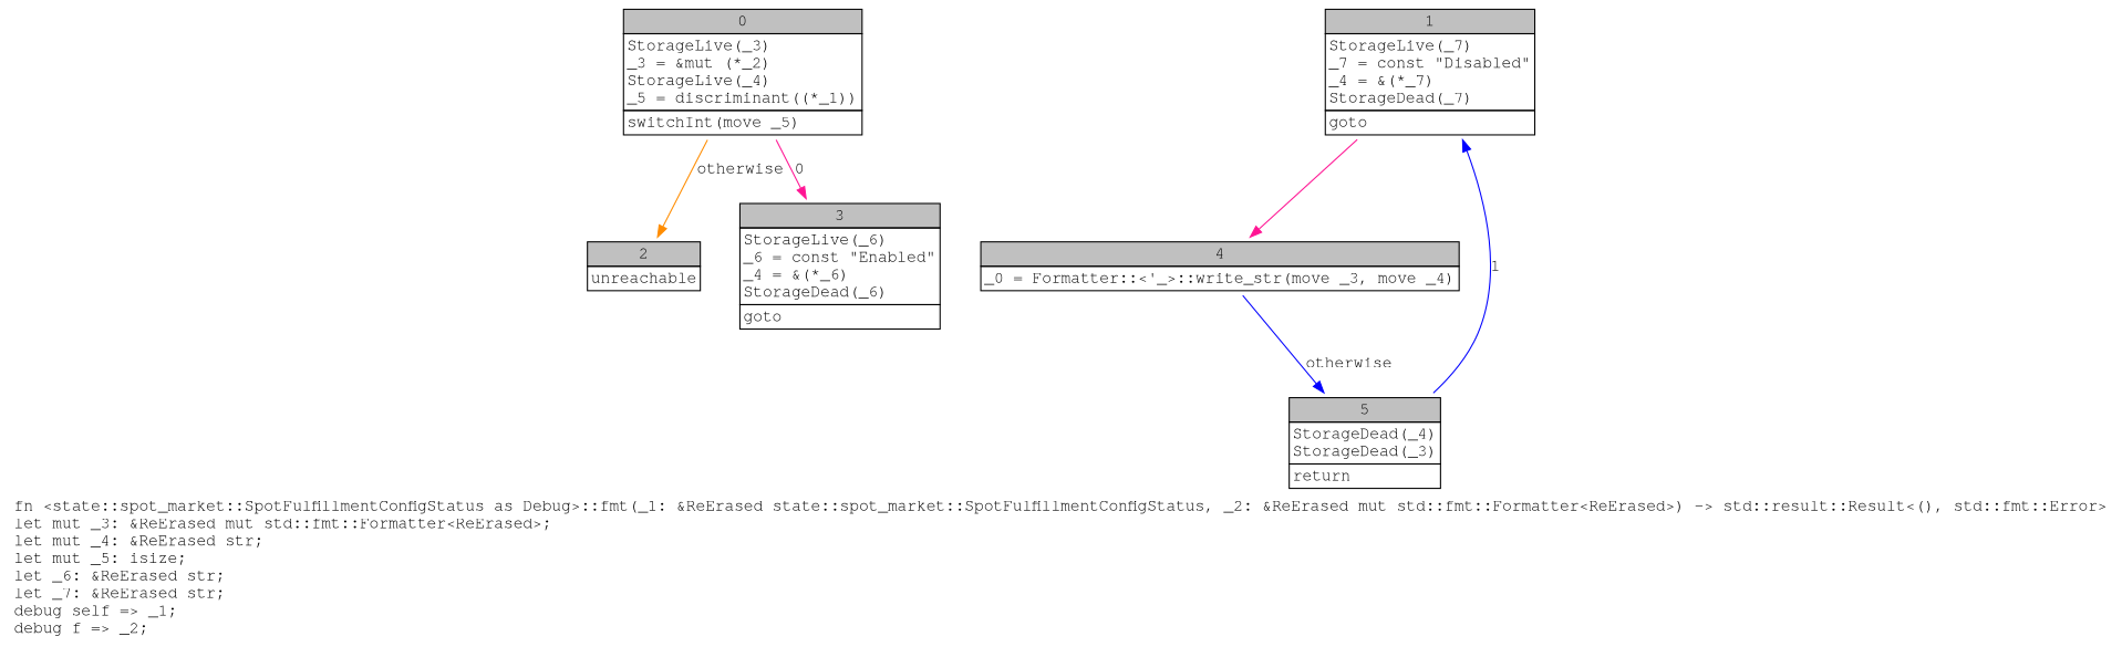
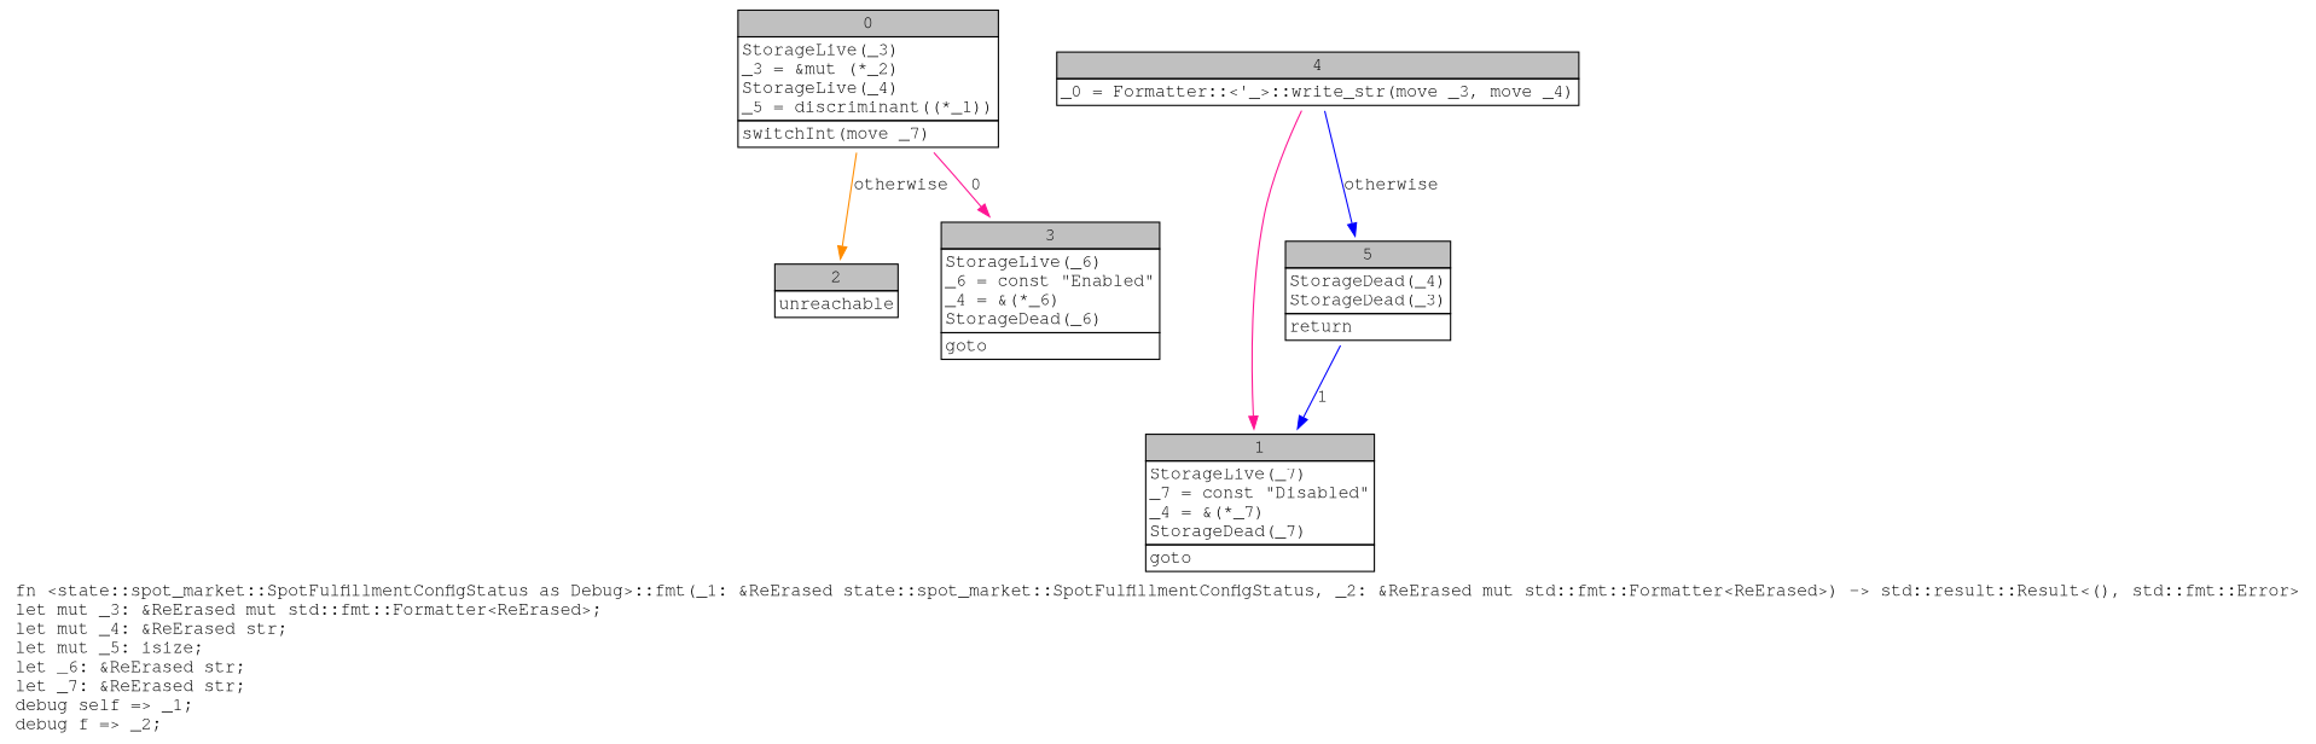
  digraph {
    fontname="Courier, monospace"
    label=<fn &lt;state::spot_market::SpotFulfillmentConfigStatus as Debug&gt;::fmt(_1: &amp;ReErased state::spot_market::SpotFulfillmentConfigStatus, _2: &amp;ReErased mut std::fmt::Formatter&lt;ReErased&gt;) -&gt; std::result::Result&lt;(), std::fmt::Error&gt;<br align="left"/>let mut _3: &amp;ReErased mut std::fmt::Formatter&lt;ReErased&gt;;<br align="left"/>let mut _4: &amp;ReErased str;<br align="left"/>let mut _5: isize;<br align="left"/>let _6: &amp;ReErased str;<br align="left"/>let _7: &amp;ReErased str;<br align="left"/>debug self =&gt; _1;<br align="left"/>debug f =&gt; _2;<br align="left"/>>
    node [fontname="Courier, monospace" shape=none]
    edge [color=deeppink fontname="Courier, monospace"]
-   n1 [label=<<table border="0" cellborder="1" cellspacing="0"><tr><td bgcolor="gray" align="center" colspan="1">0</td></tr><tr><td align="left" balign="left">StorageLive(_3)<br/>_3 = &amp;mut (*_2)<br/>StorageLive(_4)<br/>_5 = discriminant((*_1))<br/></td></tr><tr><td align="left">switchInt(move _5)</td></tr></table>>]
+   n1 [label=<<table border="0" cellborder="1" cellspacing="0"><tr><td bgcolor="gray" align="center" colspan="1">0</td></tr><tr><td align="left" balign="left">StorageLive(_3)<br/>_3 = &amp;mut (*_2)<br/>StorageLive(_4)<br/>_5 = discriminant((*_1))<br/></td></tr><tr><td align="left">switchInt(move _7)</td></tr></table>>]
    n2 [label=<<table border="0" cellborder="1" cellspacing="0"><tr><td bgcolor="gray" align="center" colspan="1">2</td></tr><tr><td align="left">unreachable</td></tr></table>>]
    n3 [label=<<table border="0" cellborder="1" cellspacing="0"><tr><td bgcolor="gray" align="center" colspan="1">3</td></tr><tr><td align="left" balign="left">StorageLive(_6)<br/>_6 = const &quot;Enabled&quot;<br/>_4 = &amp;(*_6)<br/>StorageDead(_6)<br/></td></tr><tr><td align="left">goto</td></tr></table>>]
    n4 [label=<<table border="0" cellborder="1" cellspacing="0"><tr><td bgcolor="gray" align="center" colspan="1">1</td></tr><tr><td align="left" balign="left">StorageLive(_7)<br/>_7 = const &quot;Disabled&quot;<br/>_4 = &amp;(*_7)<br/>StorageDead(_7)<br/></td></tr><tr><td align="left">goto</td></tr></table>>]
    n5 [label=<<table border="0" cellborder="1" cellspacing="0"><tr><td bgcolor="gray" align="center" colspan="1">4</td></tr><tr><td align="left">_0 = Formatter::&lt;'_&gt;::write_str(move _3, move _4)</td></tr></table>>]
    n6 [label=<<table border="0" cellborder="1" cellspacing="0"><tr><td bgcolor="gray" align="center" colspan="1">5</td></tr><tr><td align="left" balign="left">StorageDead(_4)<br/>StorageDead(_3)<br/></td></tr><tr><td align="left">return</td></tr></table>>]
    n1 -> n2 [color=darkorange label=otherwise]
    n1 -> n3 [label=0]
-   n4 -> n5
+   n5 -> n4
    n5 -> n6 [color=blue label=otherwise]
    n6 -> n4 [color=blue label=1]
  }
